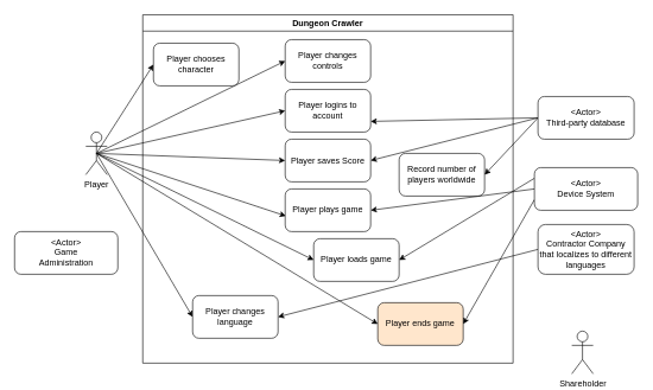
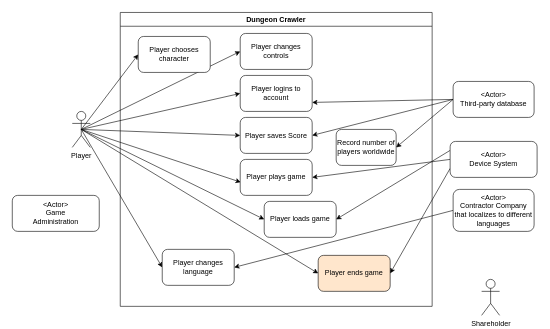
  <mxCell id="0" />
  <mxCell id="1" parent="0" />
  <mxCell id="2" style="rounded=0;orthogonalLoop=1;jettySize=auto;html=1;exitX=0.5;exitY=0.5;exitDx=0;exitDy=0;exitPerimeter=0;entryX=0;entryY=0.5;entryDx=0;entryDy=0;" parent="1" source="10" target="13" edge="1"><mxGeometry relative="1" as="geometry" /></mxCell>
  <mxCell id="3" style="rounded=0;orthogonalLoop=1;jettySize=auto;html=1;exitX=0.5;exitY=0.5;exitDx=0;exitDy=0;exitPerimeter=0;entryX=0;entryY=0.5;entryDx=0;entryDy=0;" parent="1" source="10" target="12" edge="1"><mxGeometry relative="1" as="geometry" /></mxCell>
  <mxCell id="4" style="rounded=0;orthogonalLoop=1;jettySize=auto;html=1;exitX=0.5;exitY=0.5;exitDx=0;exitDy=0;exitPerimeter=0;entryX=0;entryY=0.5;entryDx=0;entryDy=0;" parent="1" source="10" target="15" edge="1"><mxGeometry relative="1" as="geometry" /></mxCell>
  <mxCell id="5" style="edgeStyle=none;rounded=0;orthogonalLoop=1;jettySize=auto;html=1;exitX=0.5;exitY=0.5;exitDx=0;exitDy=0;exitPerimeter=0;entryX=0.007;entryY=0.633;entryDx=0;entryDy=0;entryPerimeter=0;" parent="1" source="10" target="14" edge="1"><mxGeometry relative="1" as="geometry" /></mxCell>
  <mxCell id="6" style="rounded=0;orthogonalLoop=1;jettySize=auto;html=1;exitX=0.5;exitY=0.5;exitDx=0;exitDy=0;exitPerimeter=0;entryX=0;entryY=0.5;entryDx=0;entryDy=0;" parent="1" source="10" target="16" edge="1"><mxGeometry relative="1" as="geometry" /></mxCell>
  <mxCell id="7" style="edgeStyle=none;rounded=0;orthogonalLoop=1;jettySize=auto;html=1;exitX=0.5;exitY=0.5;exitDx=0;exitDy=0;exitPerimeter=0;entryX=0;entryY=0.5;entryDx=0;entryDy=0;" parent="1" source="10" target="17" edge="1"><mxGeometry relative="1" as="geometry" /></mxCell>
  <mxCell id="8" style="edgeStyle=none;rounded=0;orthogonalLoop=1;jettySize=auto;html=1;exitX=0.5;exitY=0.5;exitDx=0;exitDy=0;exitPerimeter=0;entryX=0;entryY=0.5;entryDx=0;entryDy=0;" parent="1" source="10" target="18" edge="1"><mxGeometry relative="1" as="geometry"><mxPoint x="240" y="455" as="targetPoint" /></mxGeometry></mxCell>
  <mxCell id="9" style="edgeStyle=none;rounded=0;orthogonalLoop=1;jettySize=auto;html=1;exitX=0.5;exitY=0.5;exitDx=0;exitDy=0;exitPerimeter=0;entryX=0;entryY=0.5;entryDx=0;entryDy=0;" parent="1" source="10" target="19" edge="1"><mxGeometry relative="1" as="geometry" /></mxCell>
  <mxCell id="10" value="Player" style="shape=umlActor;verticalLabelPosition=bottom;verticalAlign=top;html=1;outlineConnect=0;" parent="1" vertex="1"><mxGeometry x="120" y="185" width="30" height="60" as="geometry" /></mxCell>
  <mxCell id="11" value="Dungeon Crawler" style="swimlane;" parent="1" vertex="1"><mxGeometry x="200" y="20" width="520" height="490" as="geometry" /></mxCell>
  <mxCell id="12" value="Player logins to account" style="rounded=1;whiteSpace=wrap;html=1;" parent="11" vertex="1"><mxGeometry x="200" y="105" width="120" height="60" as="geometry" /></mxCell>
  <mxCell id="13" value="Player loads game" style="rounded=1;whiteSpace=wrap;html=1;" parent="11" vertex="1"><mxGeometry x="240" y="315" width="120" height="60" as="geometry" /></mxCell>
  <mxCell id="14" value="Player plays game" style="rounded=1;whiteSpace=wrap;html=1;" parent="11" vertex="1"><mxGeometry x="200" y="245" width="120" height="60" as="geometry" /></mxCell>
  <mxCell id="15" value="Player saves Score" style="rounded=1;whiteSpace=wrap;html=1;" parent="11" vertex="1"><mxGeometry x="200" y="175" width="120" height="60" as="geometry" /></mxCell>
  <mxCell id="16" value="Player changes controls" style="rounded=1;whiteSpace=wrap;html=1;" parent="11" vertex="1"><mxGeometry x="200" y="35" width="120" height="60" as="geometry" /></mxCell>
  <mxCell id="17" value="Player ends game" style="rounded=1;whiteSpace=wrap;html=1;fillColor=#ffe6cc;" parent="11" vertex="1"><mxGeometry x="330" y="405" width="120" height="60" as="geometry" /></mxCell>
  <mxCell id="18" value="Player changes language" style="rounded=1;whiteSpace=wrap;html=1;" parent="11" vertex="1"><mxGeometry x="70" y="395" width="120" height="60" as="geometry" /></mxCell>
- <mxCell id="19" value="Player chooses character" style="rounded=1;whiteSpace=wrap;html=1;" parent="11" vertex="1"><mxGeometry x="15" y="40" width="120" height="60" as="geometry" /></mxCell>
- <mxCell id="20" value="Record number of players worldwide" style="rounded=1;whiteSpace=wrap;html=1;" parent="11" vertex="1"><mxGeometry x="360" y="195" width="120" height="60" as="geometry" /></mxCell>
+ <mxCell id="19" value="Player chooses character" style="rounded=1;whiteSpace=wrap;html=1;" parent="11" vertex="1"><mxGeometry x="30" y="40" width="120" height="60" as="geometry" /></mxCell>
+ <mxCell id="20" value="Record number of players worldwide" style="rounded=1;whiteSpace=wrap;html=1;" parent="11" vertex="1"><mxGeometry x="360" y="195" width="100" height="60" as="geometry" /></mxCell>
  <mxCell id="21" style="edgeStyle=none;rounded=0;orthogonalLoop=1;jettySize=auto;html=1;exitX=0;exitY=0.5;exitDx=0;exitDy=0;entryX=1;entryY=0.75;entryDx=0;entryDy=0;" parent="1" source="24" target="12" edge="1"><mxGeometry relative="1" as="geometry" /></mxCell>
  <mxCell id="22" style="edgeStyle=none;rounded=0;orthogonalLoop=1;jettySize=auto;html=1;exitX=0;exitY=0.5;exitDx=0;exitDy=0;entryX=1;entryY=0.5;entryDx=0;entryDy=0;" parent="1" source="24" target="15" edge="1"><mxGeometry relative="1" as="geometry" /></mxCell>
  <mxCell id="23" style="edgeStyle=none;rounded=0;orthogonalLoop=1;jettySize=auto;html=1;exitX=0;exitY=0.5;exitDx=0;exitDy=0;entryX=1;entryY=0.5;entryDx=0;entryDy=0;" parent="1" source="24" target="20" edge="1"><mxGeometry relative="1" as="geometry" /></mxCell>
  <mxCell id="24" value="&amp;lt;Actor&amp;gt;&lt;br&gt;Third-party database" style="rounded=1;whiteSpace=wrap;html=1;" parent="1" vertex="1"><mxGeometry x="755" y="135" width="135" height="60" as="geometry" /></mxCell>
  <mxCell id="25" style="edgeStyle=none;rounded=0;orthogonalLoop=1;jettySize=auto;html=1;exitX=0;exitY=0.25;exitDx=0;exitDy=0;entryX=1;entryY=0.5;entryDx=0;entryDy=0;" parent="1" source="28" target="13" edge="1"><mxGeometry relative="1" as="geometry"><Array as="points" /></mxGeometry></mxCell>
  <mxCell id="26" style="edgeStyle=none;rounded=0;orthogonalLoop=1;jettySize=auto;html=1;exitX=0;exitY=0.5;exitDx=0;exitDy=0;entryX=1;entryY=0.5;entryDx=0;entryDy=0;" parent="1" source="28" target="14" edge="1"><mxGeometry relative="1" as="geometry" /></mxCell>
  <mxCell id="27" style="edgeStyle=none;rounded=0;orthogonalLoop=1;jettySize=auto;html=1;exitX=0;exitY=0.75;exitDx=0;exitDy=0;entryX=1;entryY=0.5;entryDx=0;entryDy=0;" parent="1" source="28" target="17" edge="1"><mxGeometry relative="1" as="geometry" /></mxCell>
  <mxCell id="28" value="&amp;lt;Actor&amp;gt;&lt;br&gt;Device System" style="rounded=1;whiteSpace=wrap;html=1;" parent="1" vertex="1"><mxGeometry x="750" y="235" width="145" height="60" as="geometry" /></mxCell>
  <mxCell id="29" value="&amp;lt;Actor&amp;gt;&lt;br&gt;&lt;span&gt;Game&lt;/span&gt;&lt;br&gt;&lt;span&gt;Administration&lt;/span&gt;" style="rounded=1;whiteSpace=wrap;html=1;" parent="1" vertex="1"><mxGeometry x="20" y="325" width="145" height="60" as="geometry" /></mxCell>
  <mxCell id="30" style="edgeStyle=none;rounded=0;orthogonalLoop=1;jettySize=auto;html=1;exitX=0;exitY=0.5;exitDx=0;exitDy=0;entryX=1;entryY=0.5;entryDx=0;entryDy=0;" parent="1" source="31" target="18" edge="1"><mxGeometry relative="1" as="geometry" /></mxCell>
  <mxCell id="31" value="&amp;lt;Actor&amp;gt;&lt;br&gt;Contractor Company that localizes to different languages" style="rounded=1;whiteSpace=wrap;html=1;" parent="1" vertex="1"><mxGeometry x="755" y="315" width="135" height="70" as="geometry" /></mxCell>
  <mxCell id="32" value="Shareholder" style="shape=umlActor;verticalLabelPosition=bottom;verticalAlign=top;html=1;outlineConnect=0;" parent="1" vertex="1"><mxGeometry x="802.5" y="465" width="30" height="60" as="geometry" /></mxCell>
